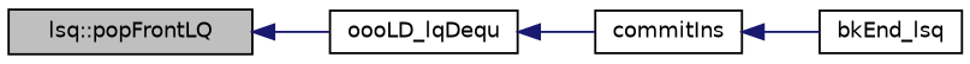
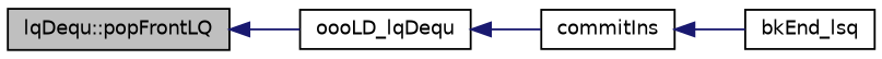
  digraph {
    rankdir=LR
    node [color=black fillcolor=white fontname=Helvetica fontsize=10 shape=record style=filled]
    edge [color=midnightblue dir=back fontname=Helvetica fontsize=10 labelfontname=Helvetica labelfontsize=10 style=solid]
-   n1 [fillcolor=grey75 fontcolor=black height=0.2 label="lsq::popFrontLQ" width=0.4]
+   n1 [fillcolor=grey75 fontcolor=black height=0.2 label="lqDequ::popFrontLQ" width=0.4]
    n2 [height=0.2 label=oooLD_lqDequ width=0.4]
    n3 [height=0.2 label=commitIns width=0.4]
    n4 [height=0.2 label=bkEnd_lsq width=0.4]
    n1 -> n2
    n2 -> n3
    n3 -> n4
  }
